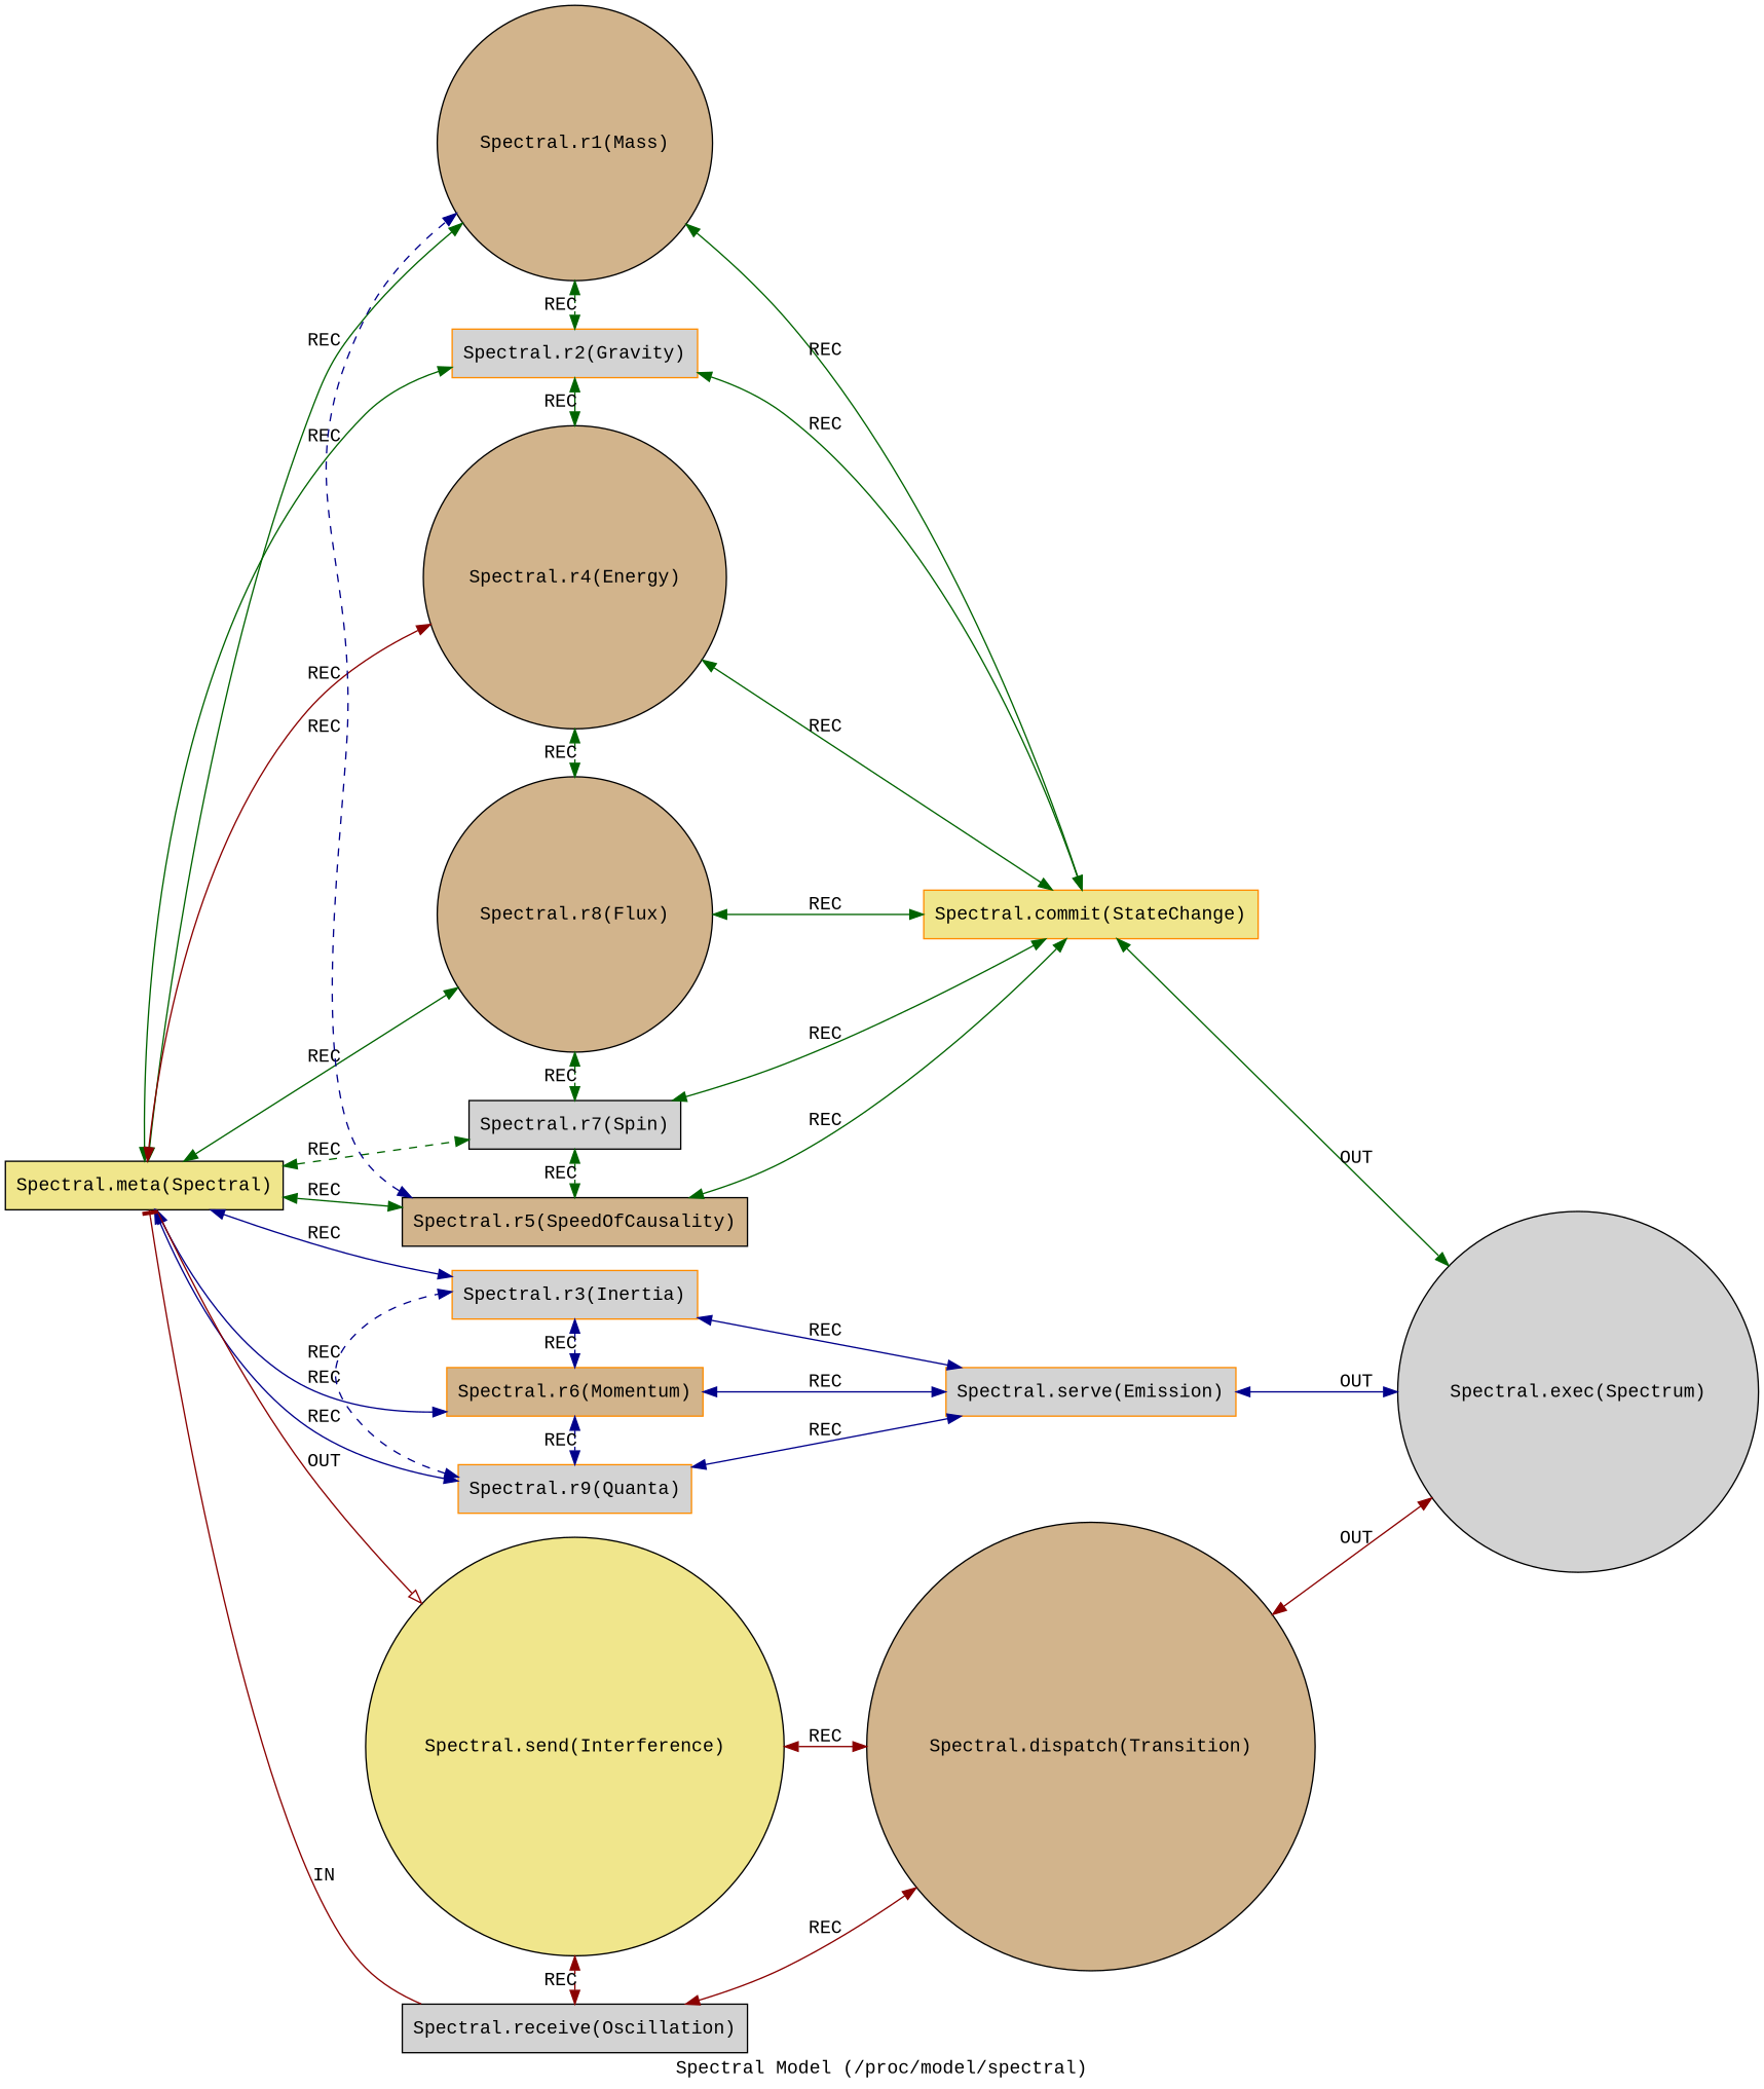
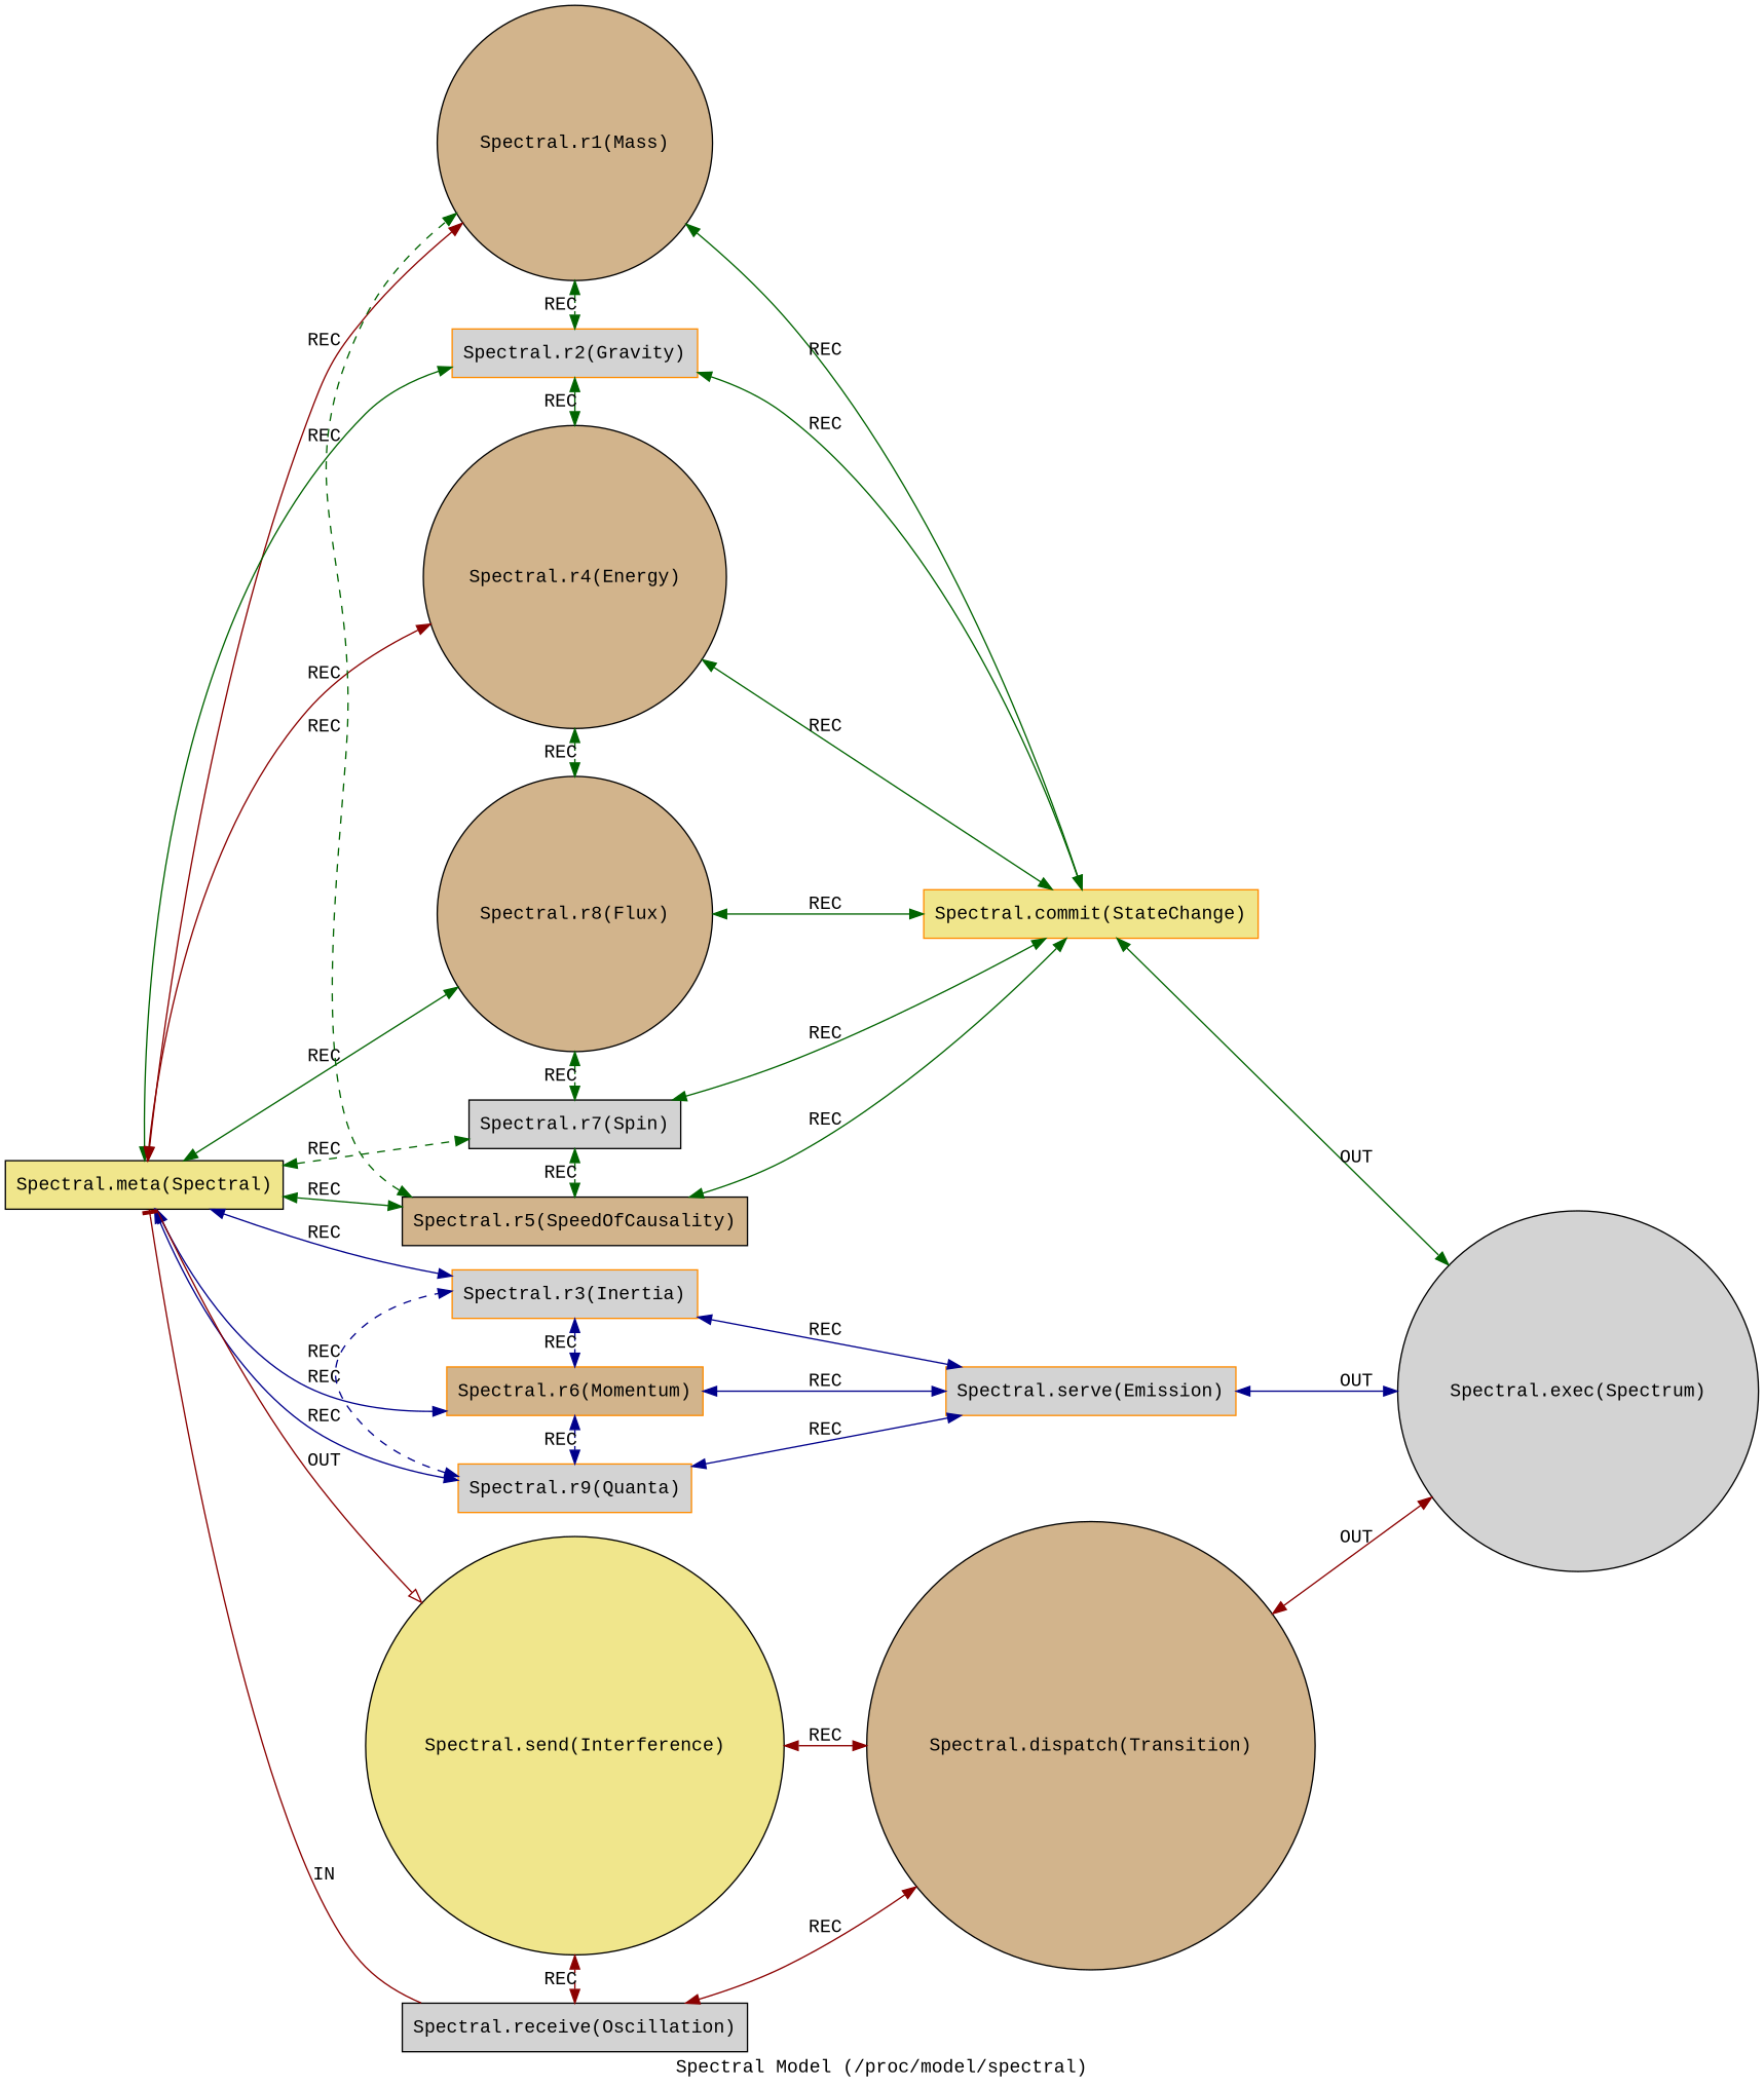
  strict digraph {
    color=lightgray
    fontname="Liberation Mono"
    label="Spectral Model (/proc/model/spectral)"
    rankdir=LR
    style=filled
    node [color=black fillcolor=lightgrey fontname="Liberation Mono" shape=box style=filled]
    edge [color=darkgreen dir=both fontname="Liberation Mono"]
    n1 [fillcolor=khaki label="Spectral.meta(Spectral)"]
    n2 [fillcolor=tan label="Spectral.r1(Mass)" shape=circle]
    n3 [color=darkorange label="Spectral.r2(Gravity)"]
    n4 [fillcolor=tan label="Spectral.r4(Energy)" shape=circle]
    n5 [fillcolor=tan label="Spectral.r8(Flux)" shape=circle]
    n6 [label="Spectral.r7(Spin)"]
    n7 [fillcolor=tan label="Spectral.r5(SpeedOfCausality)"]
    n8 [color=darkorange label="Spectral.r3(Inertia)"]
    n9 [color=darkorange fillcolor=tan label="Spectral.r6(Momentum)"]
    n10 [color=darkorange label="Spectral.r9(Quanta)"]
    n11 [fillcolor=khaki label="Spectral.send(Interference)" shape=circle]
    n12 [color=darkorange fillcolor=khaki label="Spectral.commit(StateChange)"]
    n13 [color=darkorange label="Spectral.serve(Emission)"]
    n14 [fillcolor=tan label="Spectral.dispatch(Transition)" shape=circle]
    n15 [label="Spectral.exec(Spectrum)" shape=circle]
    n16 [label="Spectral.receive(Oscillation)"]
-   n1 -> n2 [label=REC]
+   n1 -> n2 [color=darkred label=REC]
    n1 -> n3 [label=REC]
    n1 -> n4 [color=darkred label=REC]
    n1 -> n5 [label=REC]
    n1 -> n6 [label=REC style=dashed]
    n1 -> n7 [label=REC]
    n1 -> n8 [color=darkblue label=REC]
    n1 -> n9 [color=darkblue label=REC]
    n1 -> n10 [color=darkblue label=REC]
    n1 -> n11 [arrowhead=onormal color=darkred label=OUT dir=""]
    n2 -> n3 [constraint=false label=REC style=dashed]
    n2 -> n12 [label=REC]
    n3 -> n4 [constraint=false label=REC style=solid]
    n3 -> n12 [label=REC]
    n4 -> n5 [constraint=false label=REC style=dashed]
    n4 -> n12 [label=REC]
    n5 -> n6 [constraint=false label=REC style=dashed]
    n5 -> n12 [label=REC]
    n6 -> n7 [constraint=false label=REC style=dashed]
    n6 -> n12 [label=REC]
-   n7 -> n2 [color=darkblue constraint=false label=REC style=dashed]
+   n7 -> n2 [constraint=false label=REC style=dashed]
    n7 -> n12 [label=REC]
    n8 -> n9 [color=darkblue constraint=false label=REC style=dashed]
    n8 -> n13 [color=darkblue label=REC]
    n9 -> n10 [color=darkblue constraint=false label=REC style=dashed]
    n9 -> n13 [color=darkblue label=REC]
    n10 -> n8 [color=darkblue constraint=false label=REC style=dashed]
    n10 -> n13 [color=darkblue label=REC]
    n11 -> n14 [color=darkred label=REC]
    n12 -> n15 [label=OUT]
    n13 -> n15 [color=darkblue label=OUT]
    n14 -> n15 [color=darkred label=OUT]
    n16 -> n1 [arrowhead=tee color=darkred constraint=false label=IN dir=""]
    n16 -> n11 [color=darkred constraint=false label=REC style=dashed]
    n16 -> n14 [color=darkred label=REC]
  }
